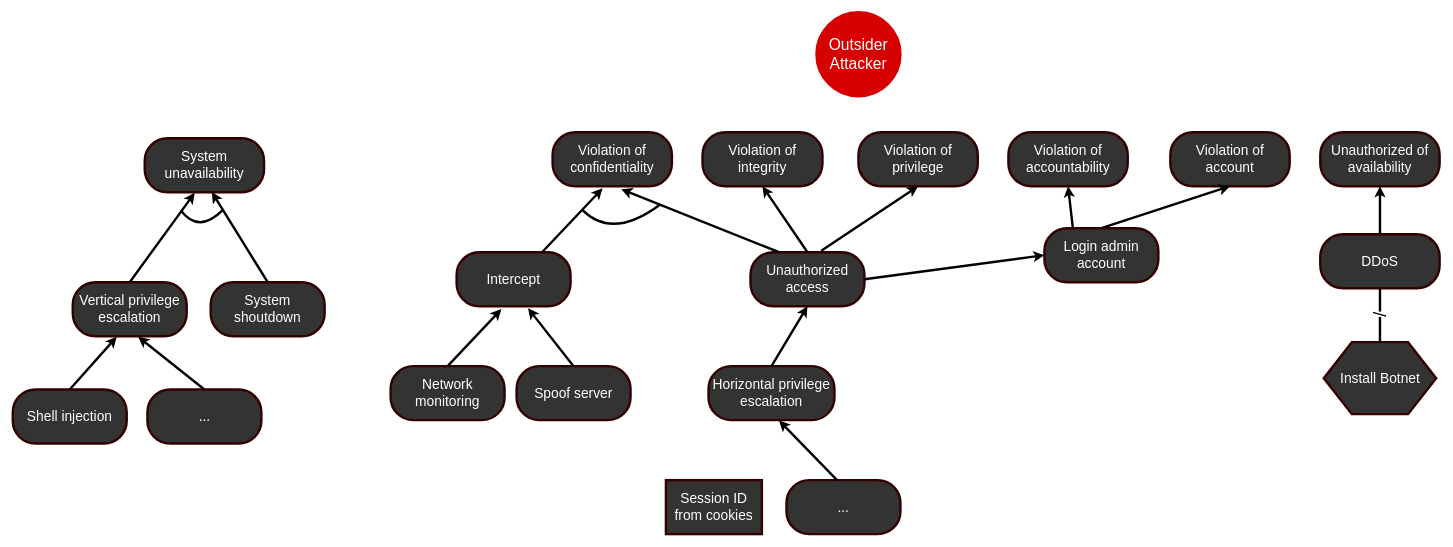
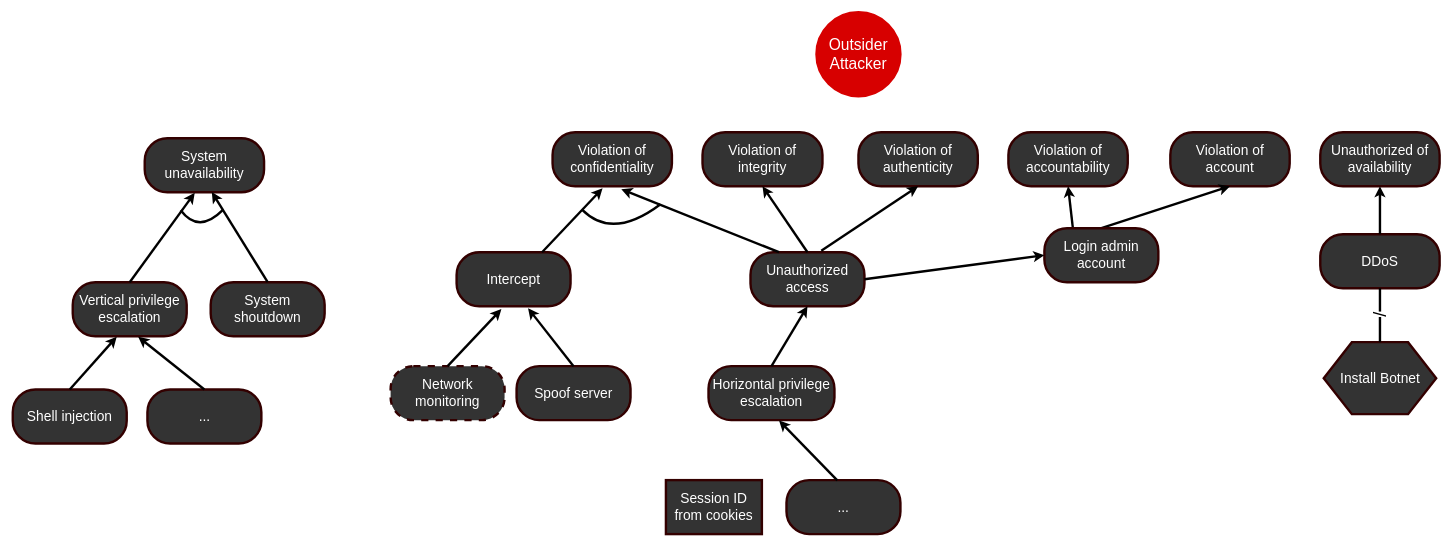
  <mxCell id="0" />
  <mxCell id="1" parent="0" />
  <mxCell id="2" value="&lt;font color=&quot;#ffffff&quot; style=&quot;font-size: 26px&quot;&gt;Outsider&lt;br&gt;Attacker&lt;br&gt;&lt;/font&gt;" style="ellipse;whiteSpace=wrap;html=1;aspect=fixed;strokeColor=#D70000;strokeWidth=4;fillColor=#D70000;gradientColor=none;" parent="1" vertex="1"><mxGeometry x="1360" y="20" width="140" height="140" as="geometry" /></mxCell>
- <mxCell id="3" value="&lt;font color=&quot;#ffffff&quot; style=&quot;font-size: 23px&quot;&gt;Violation of privilege&lt;/font&gt;" style="rounded=1;whiteSpace=wrap;html=1;strokeColor=#330000;strokeWidth=4;fillColor=#333333;gradientColor=none;arcSize=42;" parent="1" vertex="1"><mxGeometry x="1430" y="220" width="199" height="90" as="geometry" /></mxCell>
+ <mxCell id="3" value="&lt;font color=&quot;#ffffff&quot; style=&quot;font-size: 23px&quot;&gt;Violation of authenticity&lt;/font&gt;" style="rounded=1;whiteSpace=wrap;html=1;strokeColor=#330000;strokeWidth=4;fillColor=#333333;gradientColor=none;arcSize=42;" parent="1" vertex="1"><mxGeometry x="1430" y="220" width="199" height="90" as="geometry" /></mxCell>
  <mxCell id="4" value="&lt;font color=&quot;#ffffff&quot; style=&quot;font-size: 23px&quot;&gt;Violation of confidentiality&lt;/font&gt;&lt;span style=&quot;font-family: monospace ; font-size: 0px&quot;&gt;3CmxGraphModel%3E%3Croot%3E%3CmxCell%20id%3D%220%22%2F%3E%3CmxCell%20id%3D%221%22%20parent%3D%220%22%2F%3E%3CmxCell%20id%3D%222%22%20value%3D%22%26lt%3Bfont%20color%3D%26quot%3B%23ffffff%26quot%3B%20style%3D%26quot%3Bfont-size%3A%2023px%26quot%3B%26gt%3BViolation%20of%20availability%26lt%3B%2Ffont%26gt%3B%22%20style%3D%22rounded%3D1%3BwhiteSpace%3Dwrap%3Bhtml%3D1%3BstrokeColor%3D%23330000%3BstrokeWidth%3D4%3BfillColor%3D%23333333%3BgradientColor%3Dnone%3BarcSize%3D42%3B%22%20vertex%3D%221%22%20parent%3D%221%22%3E%3CmxGeometry%20x%3D%22530%22%20y%3D%22260%22%20width%3D%22199%22%20height%3D%2290%22%20as%3D%22geometry%22%2F%3E%3C%2FmxCell%3E%3C%2Froot%3E%3C%2FmxGraphModel%3E&lt;/span&gt;" style="rounded=1;whiteSpace=wrap;html=1;strokeColor=#330000;strokeWidth=4;fillColor=#333333;gradientColor=none;arcSize=42;" parent="1" vertex="1"><mxGeometry x="920" y="220" width="199" height="90" as="geometry" /></mxCell>
  <mxCell id="5" value="&lt;font color=&quot;#ffffff&quot; style=&quot;font-size: 23px&quot;&gt;Violation of integrity&lt;/font&gt;&lt;span style=&quot;font-family: monospace ; font-size: 0px&quot;&gt;%3CmxGraphModel%3E%3Croot%3E%3CmxCell%20id%3D%220%22%2F%3E%3CmxCell%20id%3D%221%22%20parent%3D%220%22%2F%3E%3CmxCell%20id%3D%222%22%20value%3D%22%26lt%3Bfont%20color%3D%26quot%3B%23ffffff%26quot%3B%20style%3D%26quot%3Bfont-size%3A%2023px%26quot%3B%26gt%3BViolation%20of%20availability%26lt%3B%2Ffont%26gt%3B%22%20style%3D%22rounded%3D1%3BwhiteSpace%3Dwrap%3Bhtml%3D1%3BstrokeColor%3D%23330000%3BstrokeWidth%3D4%3BfillColor%3D%23333333%3BgradientColor%3Dnone%3BarcSize%3D42%3B%22%20vertex%3D%221%22%20parent%3D%221%22%3E%3CmxGeometry%20x%3D%22530%22%20y%3D%22260%22%20width%3D%22199%22%20height%3D%2290%22%20as%3D%22geometry%22%2F%3E%3C%2FmxCell%3E%3C%2Froot%3E%3C%2FmxGraphModel%3E&lt;/span&gt;" style="rounded=1;whiteSpace=wrap;html=1;strokeColor=#330000;strokeWidth=4;fillColor=#333333;gradientColor=none;arcSize=42;" parent="1" vertex="1"><mxGeometry x="1170" y="220" width="200" height="90" as="geometry" /></mxCell>
  <mxCell id="6" value="&lt;font color=&quot;#ffffff&quot; style=&quot;font-size: 23px&quot;&gt;Violation of accountability&lt;/font&gt;" style="rounded=1;whiteSpace=wrap;html=1;strokeColor=#330000;strokeWidth=4;fillColor=#333333;gradientColor=none;arcSize=42;" parent="1" vertex="1"><mxGeometry x="1680" y="220" width="199" height="90" as="geometry" /></mxCell>
  <mxCell id="7" value="&lt;font color=&quot;#ffffff&quot;&gt;&lt;span style=&quot;font-size: 23px&quot;&gt;System unavailability&lt;/span&gt;&lt;/font&gt;" style="rounded=1;whiteSpace=wrap;html=1;strokeColor=#330000;strokeWidth=4;fillColor=#333333;gradientColor=none;arcSize=42;" parent="1" vertex="1"><mxGeometry x="240" y="230" width="199" height="90" as="geometry" /></mxCell>
  <mxCell id="8" style="edgeStyle=orthogonalEdgeStyle;jumpStyle=none;orthogonalLoop=1;jettySize=auto;html=1;entryX=0.5;entryY=1;entryDx=0;entryDy=0;endArrow=classicThin;endFill=0;strokeColor=none;strokeWidth=4;fontColor=#FFD966;curved=1;" parent="1" source="9" target="7" edge="1"><mxGeometry relative="1" as="geometry" /></mxCell>
  <mxCell id="9" value="&lt;font color=&quot;#ffffff&quot;&gt;&lt;span style=&quot;font-size: 23px&quot;&gt;System shoutdown&lt;/span&gt;&lt;/font&gt;" style="rounded=1;whiteSpace=wrap;html=1;strokeColor=#330000;strokeWidth=4;fillColor=#333333;gradientColor=none;arcSize=42;" parent="1" vertex="1"><mxGeometry x="350" y="470" width="190" height="90" as="geometry" /></mxCell>
  <mxCell id="10" value="&lt;font color=&quot;#ffffff&quot;&gt;&lt;span style=&quot;font-size: 23px&quot;&gt;Vertical privilege escalation&lt;/span&gt;&lt;/font&gt;" style="rounded=1;whiteSpace=wrap;html=1;strokeColor=#330000;strokeWidth=4;fillColor=#333333;gradientColor=none;arcSize=42;" parent="1" vertex="1"><mxGeometry x="120" y="470" width="190" height="90" as="geometry" /></mxCell>
  <mxCell id="11" value="&lt;font color=&quot;#ffffff&quot;&gt;&lt;span style=&quot;font-size: 23px&quot;&gt;Shell injection&lt;/span&gt;&lt;/font&gt;" style="rounded=1;whiteSpace=wrap;html=1;strokeColor=#330000;strokeWidth=4;fillColor=#333333;gradientColor=none;arcSize=42;" parent="1" vertex="1"><mxGeometry x="20" y="649" width="190" height="90" as="geometry" /></mxCell>
  <mxCell id="12" value="" style="endArrow=classic;html=1;strokeColor=#000000;strokeWidth=4;fontColor=#FFD966;entryX=0.419;entryY=1.011;entryDx=0;entryDy=0;exitX=0.5;exitY=0;exitDx=0;exitDy=0;entryPerimeter=0;" parent="1" source="10" target="7" edge="1"><mxGeometry width="50" height="50" relative="1" as="geometry"><mxPoint x="480" y="690" as="sourcePoint" /><mxPoint x="530" y="640" as="targetPoint" /></mxGeometry></mxCell>
  <mxCell id="13" value="" style="endArrow=classic;html=1;strokeColor=#000000;strokeWidth=4;fontColor=#FFD966;entryX=0.562;entryY=0.995;entryDx=0;entryDy=0;exitX=0.5;exitY=0;exitDx=0;exitDy=0;entryPerimeter=0;" parent="1" source="9" target="7" edge="1"><mxGeometry width="50" height="50" relative="1" as="geometry"><mxPoint x="225" y="480" as="sourcePoint" /><mxPoint x="339.5" y="330" as="targetPoint" /></mxGeometry></mxCell>
  <mxCell id="14" value="" style="endArrow=none;html=1;strokeColor=#000000;strokeWidth=4;fontColor=#FFD966;curved=1;" parent="1" edge="1"><mxGeometry width="50" height="50" relative="1" as="geometry"><mxPoint x="300" y="350" as="sourcePoint" /><mxPoint x="370" y="350" as="targetPoint" /><Array as="points"><mxPoint x="330" y="390" /></Array></mxGeometry></mxCell>
  <mxCell id="15" value="" style="endArrow=classic;html=1;strokeColor=#000000;strokeWidth=4;fontColor=#FFD966;entryX=0.386;entryY=1.011;entryDx=0;entryDy=0;exitX=0.5;exitY=0;exitDx=0;exitDy=0;entryPerimeter=0;" parent="1" source="11" target="10" edge="1"><mxGeometry width="50" height="50" relative="1" as="geometry"><mxPoint x="225" y="480" as="sourcePoint" /><mxPoint x="333.381" y="330.99" as="targetPoint" /></mxGeometry></mxCell>
  <mxCell id="16" value="&lt;font color=&quot;#ffffff&quot;&gt;&lt;span style=&quot;font-size: 23px&quot;&gt;...&lt;/span&gt;&lt;/font&gt;" style="rounded=1;whiteSpace=wrap;html=1;strokeColor=#330000;strokeWidth=4;fillColor=#333333;gradientColor=none;arcSize=42;" parent="1" vertex="1"><mxGeometry x="244.5" y="649" width="190" height="90" as="geometry" /></mxCell>
  <mxCell id="17" value="" style="endArrow=classic;html=1;strokeColor=#000000;strokeWidth=4;fontColor=#FFD966;entryX=0.574;entryY=1.011;entryDx=0;entryDy=0;exitX=0.5;exitY=0;exitDx=0;exitDy=0;entryPerimeter=0;" parent="1" source="16" target="10" edge="1"><mxGeometry width="50" height="50" relative="1" as="geometry"><mxPoint x="125" y="659" as="sourcePoint" /><mxPoint x="203.34" y="570.99" as="targetPoint" /></mxGeometry></mxCell>
  <mxCell id="18" value="&lt;font color=&quot;#ffffff&quot;&gt;&lt;span style=&quot;font-size: 23px&quot;&gt;Intercept&lt;/span&gt;&lt;/font&gt;&lt;span style=&quot;font-family: monospace ; font-size: 0px&quot;&gt;%3CmxGraphModel%3E%3Croot%3E%3CmxCell%20id%3D%220%22%2F%3E%3CmxCell%20id%3D%221%22%20parent%3D%220%22%2F%3E%3CmxCell%20id%3D%222%22%20value%3D%22%26lt%3Bfont%20color%3D%26quot%3B%23ffffff%26quot%3B%26gt%3B%26lt%3Bspan%20style%3D%26quot%3Bfont-size%3A%2023px%26quot%3B%26gt%3BShell%20injection%26lt%3B%2Fspan%26gt%3B%26lt%3B%2Ffont%26gt%3B%22%20style%3D%22rounded%3D1%3BwhiteSpace%3Dwrap%3Bhtml%3D1%3BstrokeColor%3D%23330000%3BstrokeWidth%3D4%3BfillColor%3D%23333333%3BgradientColor%3Dnone%3BarcSize%3D42%3B%22%20vertex%3D%221%22%20parent%3D%221%22%3E%3CmxGeometry%20x%3D%2230%22%20y%3D%22539%22%20width%3D%22190%22%20height%3D%2290%22%20as%3D%22geometry%22%2F%3E%3C%2FmxCell%3E%3C%2Froot%3E%3C%2FmxGraphModel%3E&lt;/span&gt;" style="rounded=1;whiteSpace=wrap;html=1;strokeColor=#330000;strokeWidth=4;fillColor=#333333;gradientColor=none;arcSize=42;" parent="1" vertex="1"><mxGeometry x="760" y="420" width="190" height="90" as="geometry" /></mxCell>
  <mxCell id="19" value="&lt;font color=&quot;#ffffff&quot;&gt;&lt;span style=&quot;font-size: 23px&quot;&gt;Unauthorized access&lt;/span&gt;&lt;/font&gt;" style="rounded=1;whiteSpace=wrap;html=1;strokeColor=#330000;strokeWidth=4;fillColor=#333333;gradientColor=none;arcSize=42;" parent="1" vertex="1"><mxGeometry x="1250" y="420" width="190" height="90" as="geometry" /></mxCell>
- <mxCell id="20" value="&lt;font color=&quot;#ffffff&quot;&gt;&lt;span style=&quot;font-size: 23px&quot;&gt;Network monitoring&lt;/span&gt;&lt;/font&gt;" style="rounded=1;whiteSpace=wrap;html=1;strokeColor=#330000;strokeWidth=4;fillColor=#333333;gradientColor=none;arcSize=42;" parent="1" vertex="1"><mxGeometry x="650" y="610" width="190" height="90" as="geometry" /></mxCell>
+ <mxCell id="20" value="&lt;font color=&quot;#ffffff&quot;&gt;&lt;span style=&quot;font-size: 23px&quot;&gt;Network monitoring&lt;/span&gt;&lt;/font&gt;" style="rounded=1;whiteSpace=wrap;html=1;strokeColor=#330000;strokeWidth=4;fillColor=#333333;gradientColor=none;arcSize=42;dashed=1;" parent="1" vertex="1"><mxGeometry x="650" y="610" width="190" height="90" as="geometry" /></mxCell>
  <mxCell id="21" value="&lt;font color=&quot;#ffffff&quot;&gt;&lt;span style=&quot;font-size: 23px&quot;&gt;Spoof server&lt;/span&gt;&lt;/font&gt;" style="rounded=1;whiteSpace=wrap;html=1;strokeColor=#330000;strokeWidth=4;fillColor=#333333;gradientColor=none;arcSize=42;" parent="1" vertex="1"><mxGeometry x="860" y="610" width="190" height="90" as="geometry" /></mxCell>
  <mxCell id="22" value="" style="endArrow=classic;html=1;strokeColor=#000000;strokeWidth=4;fontColor=#FFD966;entryX=0.419;entryY=1.038;entryDx=0;entryDy=0;exitX=0.75;exitY=0;exitDx=0;exitDy=0;entryPerimeter=0;" parent="1" source="18" target="4" edge="1"><mxGeometry width="50" height="50" relative="1" as="geometry"><mxPoint x="539.5" y="329" as="sourcePoint" /><mxPoint x="429.06" y="240.99" as="targetPoint" /></mxGeometry></mxCell>
  <mxCell id="23" value="" style="endArrow=classic;html=1;strokeColor=#000000;strokeWidth=4;fontColor=#FFD966;entryX=0.5;entryY=1;entryDx=0;entryDy=0;exitX=0.5;exitY=0;exitDx=0;exitDy=0;" parent="1" source="19" target="5" edge="1"><mxGeometry width="50" height="50" relative="1" as="geometry"><mxPoint x="915" y="430" as="sourcePoint" /><mxPoint x="979.75" y="320" as="targetPoint" /></mxGeometry></mxCell>
  <mxCell id="24" value="" style="endArrow=classic;html=1;strokeColor=#000000;strokeWidth=4;fontColor=#FFD966;entryX=0.576;entryY=1.054;entryDx=0;entryDy=0;exitX=0.25;exitY=0;exitDx=0;exitDy=0;entryPerimeter=0;" parent="1" source="19" target="4" edge="1"><mxGeometry width="50" height="50" relative="1" as="geometry"><mxPoint x="1212.5" y="430" as="sourcePoint" /><mxPoint x="1280" y="320" as="targetPoint" /></mxGeometry></mxCell>
  <mxCell id="25" value="" style="endArrow=none;html=1;strokeColor=#000000;strokeWidth=4;fontColor=#FFD966;curved=1;" parent="1" edge="1"><mxGeometry width="50" height="50" relative="1" as="geometry"><mxPoint x="970" y="350" as="sourcePoint" /><mxPoint x="1100" y="340" as="targetPoint" /><Array as="points"><mxPoint x="1020" y="400" /></Array></mxGeometry></mxCell>
  <mxCell id="26" value="" style="endArrow=classic;html=1;strokeColor=#000000;strokeWidth=4;fontColor=#FFD966;exitX=0.5;exitY=0;exitDx=0;exitDy=0;entryX=0.393;entryY=1.054;entryDx=0;entryDy=0;entryPerimeter=0;" parent="1" source="20" target="18" edge="1"><mxGeometry width="50" height="50" relative="1" as="geometry"><mxPoint x="969.5" y="430" as="sourcePoint" /><mxPoint x="900" y="510" as="targetPoint" /></mxGeometry></mxCell>
  <mxCell id="27" value="" style="endArrow=classic;html=1;strokeColor=#000000;strokeWidth=4;fontColor=#FFD966;entryX=0.627;entryY=1.038;entryDx=0;entryDy=0;entryPerimeter=0;exitX=0.5;exitY=0;exitDx=0;exitDy=0;" parent="1" source="21" target="18" edge="1"><mxGeometry width="50" height="50" relative="1" as="geometry"><mxPoint x="821.609" y="620" as="sourcePoint" /><mxPoint x="899.01" y="524.86" as="targetPoint" /></mxGeometry></mxCell>
  <mxCell id="28" value="&lt;font color=&quot;#ffffff&quot;&gt;&lt;span style=&quot;font-size: 23px&quot;&gt;Horizontal privilege escalation&lt;/span&gt;&lt;/font&gt;" style="rounded=1;whiteSpace=wrap;html=1;strokeColor=#330000;strokeWidth=4;fillColor=#333333;gradientColor=none;arcSize=42;" parent="1" vertex="1"><mxGeometry x="1180" y="610" width="210" height="90" as="geometry" /></mxCell>
  <mxCell id="29" value="" style="endArrow=classic;html=1;strokeColor=#000000;strokeWidth=4;fontColor=#FFD966;entryX=0.5;entryY=1;entryDx=0;entryDy=0;exitX=0.5;exitY=0;exitDx=0;exitDy=0;" parent="1" source="28" target="19" edge="1"><mxGeometry width="50" height="50" relative="1" as="geometry"><mxPoint x="965" y="620" as="sourcePoint" /><mxPoint x="889.13" y="523.42" as="targetPoint" /></mxGeometry></mxCell>
  <mxCell id="30" value="&lt;font color=&quot;#ffffff&quot;&gt;&lt;span style=&quot;font-size: 23px&quot;&gt;Session ID from cookies&lt;/span&gt;&lt;/font&gt;" style="whiteSpace=wrap;html=1;strokeColor=#330000;strokeWidth=4;fillColor=#333333;gradientColor=none;arcSize=42;rounded=0;" parent="1" vertex="1"><mxGeometry x="1109" y="800" width="160" height="90" as="geometry" /></mxCell>
  <mxCell id="31" value="&lt;font color=&quot;#ffffff&quot;&gt;&lt;span style=&quot;font-size: 23px&quot;&gt;...&lt;/span&gt;&lt;/font&gt;" style="rounded=1;whiteSpace=wrap;html=1;strokeColor=#330000;strokeWidth=4;fillColor=#333333;gradientColor=none;arcSize=42;" parent="1" vertex="1"><mxGeometry x="1310" y="800" width="190" height="90" as="geometry" /></mxCell>
  <mxCell id="32" value="" style="endArrow=classic;html=1;strokeColor=#000000;strokeWidth=4;fontColor=#FFD966;entryX=0.56;entryY=1.006;entryDx=0;entryDy=0;exitX=0.446;exitY=0.006;exitDx=0;exitDy=0;entryPerimeter=0;exitPerimeter=0;" parent="1" source="31" target="28" edge="1"><mxGeometry width="50" height="50" relative="1" as="geometry"><mxPoint x="1199" y="810" as="sourcePoint" /><mxPoint x="1295" y="710" as="targetPoint" /></mxGeometry></mxCell>
  <mxCell id="33" value="&lt;font color=&quot;#ffffff&quot; style=&quot;font-size: 23px&quot;&gt;Violation of account&lt;/font&gt;" style="rounded=1;whiteSpace=wrap;html=1;strokeColor=#330000;strokeWidth=4;fillColor=#333333;gradientColor=none;arcSize=42;" parent="1" vertex="1"><mxGeometry x="1950" y="220" width="199" height="90" as="geometry" /></mxCell>
  <mxCell id="34" value="&lt;font color=&quot;#ffffff&quot; style=&quot;font-size: 23px&quot;&gt;Unauthorized of availability&lt;/font&gt;" style="rounded=1;whiteSpace=wrap;html=1;strokeColor=#330000;strokeWidth=4;fillColor=#333333;gradientColor=none;arcSize=42;" parent="1" vertex="1"><mxGeometry x="2200" y="220" width="199" height="90" as="geometry" /></mxCell>
  <mxCell id="35" value="" style="endArrow=classic;html=1;strokeColor=#000000;strokeWidth=4;fontColor=#FFD966;entryX=0.5;entryY=1;entryDx=0;entryDy=0;exitX=0.621;exitY=-0.028;exitDx=0;exitDy=0;exitPerimeter=0;" parent="1" source="19" target="3" edge="1"><mxGeometry width="50" height="50" relative="1" as="geometry"><mxPoint x="1337.5" y="420" as="sourcePoint" /><mxPoint x="1044.624" y="324.86" as="targetPoint" /></mxGeometry></mxCell>
  <mxCell id="36" value="" style="endArrow=classic;html=1;strokeColor=#000000;strokeWidth=4;fontColor=#FFD966;entryX=0.5;entryY=1;entryDx=0;entryDy=0;exitX=0.25;exitY=0;exitDx=0;exitDy=0;" parent="1" source="38" target="6" edge="1"><mxGeometry width="50" height="50" relative="1" as="geometry"><mxPoint x="1430" y="400" as="sourcePoint" /><mxPoint x="1539.5" y="320" as="targetPoint" /></mxGeometry></mxCell>
  <mxCell id="37" value="" style="endArrow=classic;html=1;strokeColor=#000000;strokeWidth=4;fontColor=#FFD966;entryX=0.5;entryY=1;entryDx=0;entryDy=0;exitX=0.5;exitY=0;exitDx=0;exitDy=0;" parent="1" source="38" target="33" edge="1"><mxGeometry width="50" height="50" relative="1" as="geometry"><mxPoint x="1880" y="480" as="sourcePoint" /><mxPoint x="1946" y="440" as="targetPoint" /></mxGeometry></mxCell>
  <mxCell id="38" value="&lt;font color=&quot;#ffffff&quot;&gt;&lt;span style=&quot;font-size: 23px&quot;&gt;Login admin account&lt;/span&gt;&lt;/font&gt;" style="rounded=1;whiteSpace=wrap;html=1;strokeColor=#330000;strokeWidth=4;fillColor=#333333;gradientColor=none;arcSize=42;" parent="1" vertex="1"><mxGeometry x="1740" y="380" width="190" height="90" as="geometry" /></mxCell>
  <mxCell id="39" value="" style="endArrow=classic;html=1;strokeColor=#000000;strokeWidth=4;fontColor=#FFD966;exitX=1;exitY=0.5;exitDx=0;exitDy=0;entryX=0;entryY=0.5;entryDx=0;entryDy=0;" parent="1" source="19" target="38" edge="1"><mxGeometry width="50" height="50" relative="1" as="geometry"><mxPoint x="1550" y="540" as="sourcePoint" /><mxPoint x="1850" y="640" as="targetPoint" /></mxGeometry></mxCell>
  <mxCell id="40" value="&lt;font color=&quot;#ffffff&quot; style=&quot;font-size: 23px&quot;&gt;DDoS&lt;/font&gt;" style="rounded=1;whiteSpace=wrap;html=1;strokeColor=#330000;strokeWidth=4;fillColor=#333333;gradientColor=none;arcSize=42;" parent="1" vertex="1"><mxGeometry x="2200" y="390" width="199" height="90" as="geometry" /></mxCell>
  <mxCell id="41" value="" style="endArrow=classic;html=1;strokeColor=#000000;strokeWidth=4;fontColor=#FFD966;entryX=0.5;entryY=1;entryDx=0;entryDy=0;exitX=0.5;exitY=0;exitDx=0;exitDy=0;" parent="1" source="40" target="34" edge="1"><mxGeometry width="50" height="50" relative="1" as="geometry"><mxPoint x="1990" y="490" as="sourcePoint" /><mxPoint x="2204.5" y="420" as="targetPoint" /></mxGeometry></mxCell>
  <mxCell id="42" value="&lt;font style=&quot;font-size: 23px&quot;&gt;Install Botnet&lt;/font&gt;" style="shape=hexagon;perimeter=hexagonPerimeter2;whiteSpace=wrap;html=1;fillColor=#333333;fontColor=#FFFFFF;rounded=0;strokeWidth=4;strokeColor=#330000;" vertex="1" parent="1"><mxGeometry x="2205.75" y="570" width="187.5" height="120" as="geometry" /></mxCell>
  <mxCell id="43" value="/" style="endArrow=none;html=1;fontColor=#000000;exitX=0.5;exitY=0;exitDx=0;exitDy=0;entryX=0.5;entryY=1;entryDx=0;entryDy=0;strokeWidth=4;horizontal=0;fontSize=30;" edge="1" parent="1" source="42" target="40"><mxGeometry width="50" height="50" relative="1" as="geometry"><mxPoint x="2320" y="590" as="sourcePoint" /><mxPoint x="2321.25" y="480" as="targetPoint" /></mxGeometry></mxCell>
